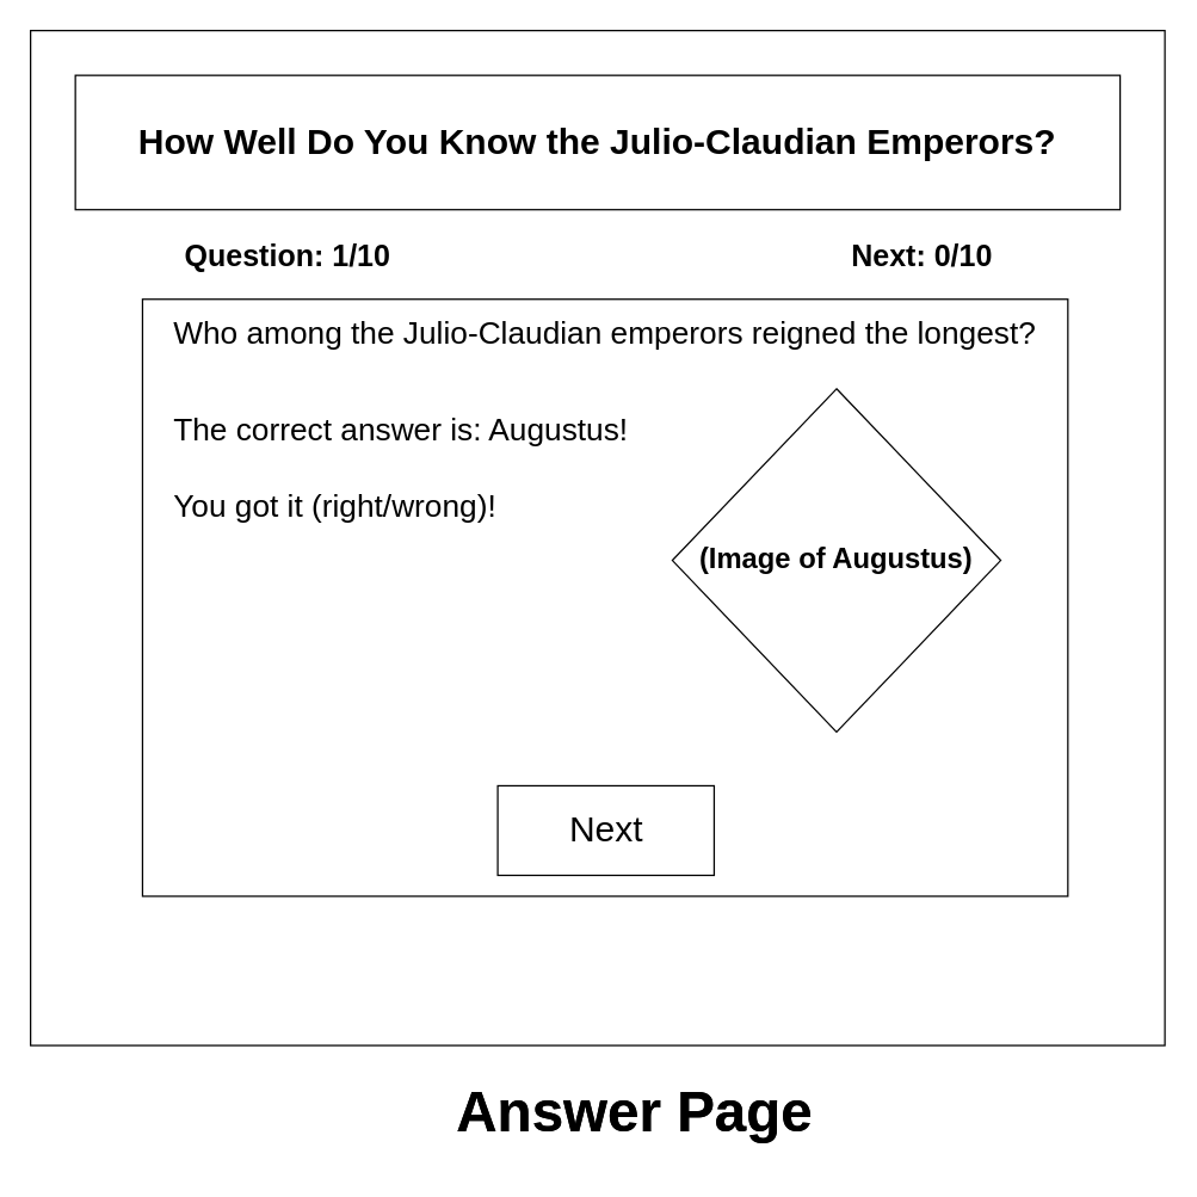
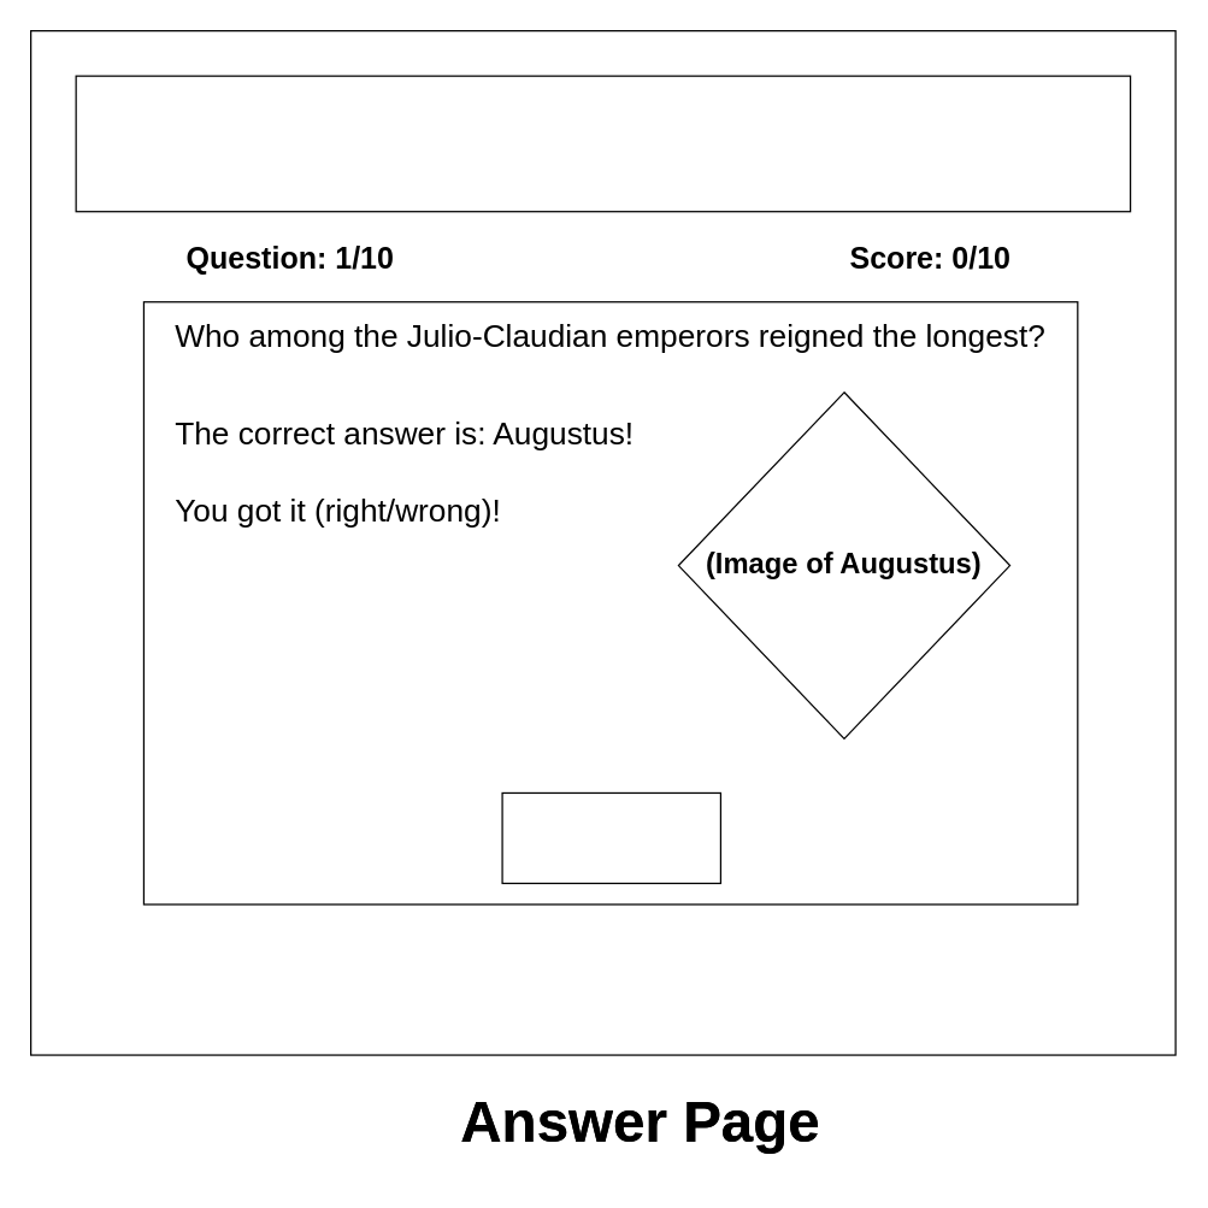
  <mxCell id="0" />
  <mxCell id="1" parent="0" />
  <mxCell id="2" value="" style="rounded=0;whiteSpace=wrap;html=1;" vertex="1" parent="1"><mxGeometry x="20" y="20" width="760" height="680" as="geometry" /></mxCell>
  <mxCell id="3" value="" style="rounded=0;whiteSpace=wrap;html=1;" vertex="1" parent="1"><mxGeometry x="50" y="50" width="700" height="90" as="geometry" /></mxCell>
- <mxCell id="4" value="&lt;h1&gt;How Well Do You Know the Julio-Claudian Emperors?&lt;/h1&gt;" style="text;html=1;strokeColor=none;fillColor=none;align=center;verticalAlign=middle;whiteSpace=wrap;rounded=0;" vertex="1" parent="1"><mxGeometry x="80" y="70" width="640" height="50" as="geometry" /></mxCell>
  <mxCell id="5" value="" style="rounded=0;whiteSpace=wrap;html=1;" vertex="1" parent="1"><mxGeometry x="95" y="200" width="620" height="400" as="geometry" /></mxCell>
  <mxCell id="6" value="" style="rounded=0;whiteSpace=wrap;html=1;" vertex="1" parent="1"><mxGeometry x="333" y="526" width="145" height="60" as="geometry" /></mxCell>
- <mxCell id="7" value="&lt;font style=&quot;font-size: 24px&quot;&gt;Next&lt;/font&gt;" style="text;html=1;strokeColor=none;fillColor=none;align=center;verticalAlign=middle;whiteSpace=wrap;rounded=0;" vertex="1" parent="1"><mxGeometry x="385.5" y="546" width="40" height="20" as="geometry" /></mxCell>
  <mxCell id="8" value="&lt;font size=&quot;1&quot;&gt;&lt;b style=&quot;font-size: 38px&quot;&gt;Answer Page&lt;/b&gt;&lt;/font&gt;" style="text;html=1;strokeColor=none;fillColor=none;align=center;verticalAlign=middle;whiteSpace=wrap;rounded=0;" vertex="1" parent="1"><mxGeometry x="180" y="710" width="490" height="70" as="geometry" /></mxCell>
  <mxCell id="9" value="&lt;h3&gt;&lt;font style=&quot;font-size: 20px&quot;&gt;Question: 1/10&lt;/font&gt;&lt;/h3&gt;" style="text;html=1;strokeColor=none;fillColor=none;align=center;verticalAlign=middle;whiteSpace=wrap;rounded=0;" vertex="1" parent="1"><mxGeometry x="95" y="140" width="195" height="60" as="geometry" /></mxCell>
- <mxCell id="10" value="&lt;h3&gt;&lt;font style=&quot;font-size: 20px&quot;&gt;Next: 0/10&lt;/font&gt;&lt;/h3&gt;" style="text;html=1;strokeColor=none;fillColor=none;align=center;verticalAlign=middle;whiteSpace=wrap;rounded=0;" vertex="1" parent="1"><mxGeometry x="520" y="140" width="195" height="60" as="geometry" /></mxCell>
+ <mxCell id="10" value="&lt;h3&gt;&lt;font style=&quot;font-size: 20px&quot;&gt;Score: 0/10&lt;/font&gt;&lt;/h3&gt;" style="text;html=1;strokeColor=none;fillColor=none;align=center;verticalAlign=middle;whiteSpace=wrap;rounded=0;" vertex="1" parent="1"><mxGeometry x="520" y="140" width="195" height="60" as="geometry" /></mxCell>
  <mxCell id="11" value="&lt;font&gt;&lt;span style=&quot;font-size: 21px&quot;&gt;Who among the Julio-Claudian emperors reigned the longest?&lt;/span&gt;&lt;br&gt;&lt;br&gt;&lt;div style=&quot;text-align: left&quot;&gt;&lt;span style=&quot;font-size: 21px&quot;&gt;&lt;br&gt;&lt;/span&gt;&lt;/div&gt;&lt;div style=&quot;text-align: left&quot;&gt;&lt;span style=&quot;font-size: 21px&quot;&gt;The correct answer is: Augustus!&lt;/span&gt;&lt;/div&gt;&lt;div style=&quot;text-align: left&quot;&gt;&lt;span style=&quot;font-size: 21px&quot;&gt;&lt;br&gt;&lt;/span&gt;&lt;/div&gt;&lt;div style=&quot;text-align: left&quot;&gt;&lt;span style=&quot;font-size: 21px&quot;&gt;You got it (right/wrong)!&lt;/span&gt;&lt;/div&gt;&lt;div style=&quot;text-align: left&quot;&gt;&lt;span style=&quot;font-size: 21px&quot;&gt;&lt;br&gt;&lt;/span&gt;&lt;/div&gt;&lt;br&gt;&lt;br&gt;&lt;br&gt;&lt;br&gt;&lt;br&gt;&lt;br&gt;&lt;br&gt;&lt;/font&gt;" style="text;html=1;strokeColor=none;fillColor=none;align=center;verticalAlign=middle;whiteSpace=wrap;rounded=0;" vertex="1" parent="1"><mxGeometry x="110" y="160" width="590" height="366" as="geometry" /></mxCell>
  <mxCell id="12" value="&lt;b&gt;&lt;font style=&quot;font-size: 19px&quot;&gt;(Image of Augustus)&lt;/font&gt;&lt;/b&gt;" style="rhombus;whiteSpace=wrap;html=1;" vertex="1" parent="1"><mxGeometry x="450" y="260" width="220" height="230" as="geometry" /></mxCell>
  <mxCell id="13" value="&lt;font size=&quot;1&quot;&gt;&lt;b style=&quot;font-size: 38px&quot;&gt;Answer Page&lt;/b&gt;&lt;/font&gt;" style="text;html=1;strokeColor=none;fillColor=none;align=center;verticalAlign=middle;whiteSpace=wrap;rounded=0;" vertex="1" parent="1"><mxGeometry x="180" y="710" width="490" height="70" as="geometry" /></mxCell>
